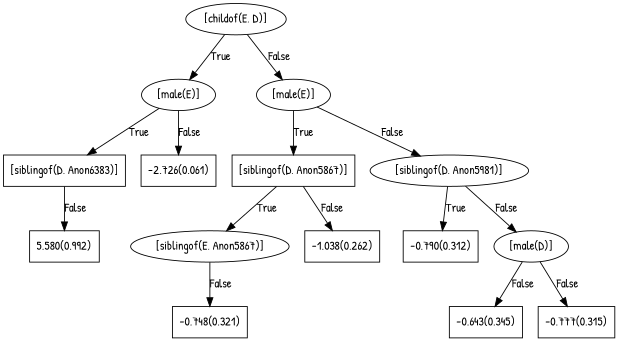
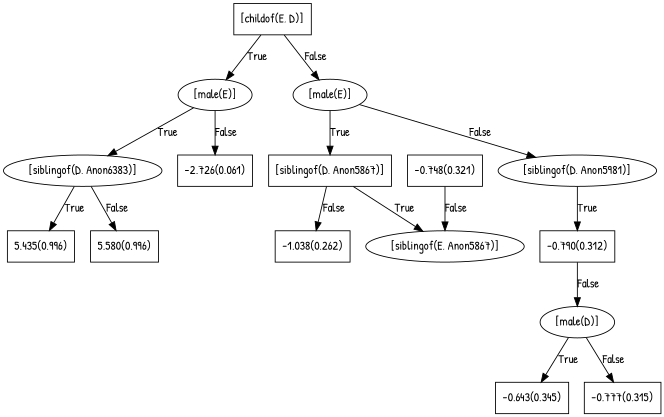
  digraph {
    fontname="Patrick Hand"
    node [fontname="Patrick Hand" shape=box]
    edge [fontname="Patrick Hand"]
-   n1 [label="[childof(E, D)]" shape=""]
+   n1 [label="[childof(E, D)]"]
    n2 [label="[male(E)]" shape=""]
    n3 [label="[male(E)]" shape=""]
-   n4 [label="[siblingof(D, Anon6383)]"]
+   n4 [label="[siblingof(D, Anon6383)]" shape=""]
    n5 [label="-2.726(0.061)"]
    n6 [label="[siblingof(D, Anon5867)]"]
    n7 [label="[siblingof(D, Anon5981)]" shape=""]
-   n9 [label="5.580(0.992)"]
+   n8 [label="5.435(0.996)"]
+   n9 [label="5.580(0.996)"]
    n10 [label="[siblingof(E, Anon5867)]" shape=""]
    n11 [label="-1.038(0.262)"]
    n12 [label="-0.790(0.312)"]
    n13 [label="[male(D)]" shape=""]
    n14 [label="-0.748(0.321)"]
    n15 [label="-0.643(0.345)"]
    n16 [label="-0.777(0.315)"]
    n1 -> n2 [label=True]
    n1 -> n3 [label=False]
    n2 -> n4 [label=True]
    n2 -> n5 [label=False]
    n3 -> n6 [label=True]
    n3 -> n7 [label=False]
+   n4 -> n8 [label=True]
    n4 -> n9 [label=False]
    n6 -> n10 [label=True]
    n6 -> n11 [label=False]
    n7 -> n12 [label=True]
-   n7 -> n13 [label=False]
-   n10 -> n14 [label=False]
-   n13 -> n15 [label=False]
+   n12 -> n13 [label=False]
+   n14 -> n10 [label=False]
+   n13 -> n15 [label=True]
    n13 -> n16 [label=False]
  }
